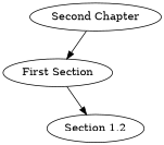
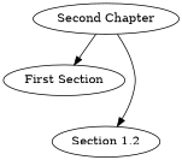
  digraph {
    n1 [label="First Section"]
    "Section 1.2"
    "Second Chapter"
-   n1 -> "Section 1.2"
+   "Second Chapter" -> "Section 1.2"
    "Second Chapter" -> n1
  }
